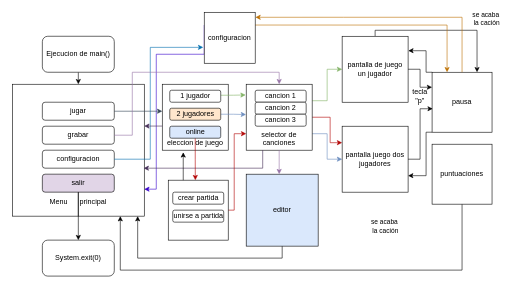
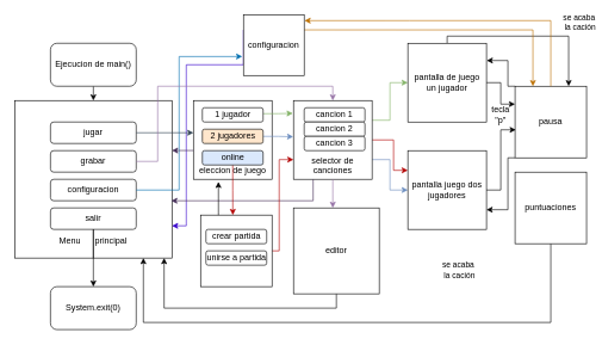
  <mxCell id="0" />
  <mxCell id="1" parent="0" />
  <mxCell id="2" value="System.exit(0)" style="rounded=1;whiteSpace=wrap;html=1;" parent="1" vertex="1"><mxGeometry x="70" y="400" width="120" height="60" as="geometry" /></mxCell>
  <mxCell id="3" style="edgeStyle=orthogonalEdgeStyle;rounded=0;orthogonalLoop=1;jettySize=auto;html=1;exitX=0.5;exitY=1;exitDx=0;exitDy=0;entryX=0.5;entryY=0;entryDx=0;entryDy=0;" parent="1" source="4" target="7" edge="1"><mxGeometry relative="1" as="geometry" /></mxCell>
  <mxCell id="4" value="Ejecucion de main()" style="rounded=1;whiteSpace=wrap;html=1;" parent="1" vertex="1"><mxGeometry x="70" y="60" width="120" height="60" as="geometry" /></mxCell>
  <mxCell id="5" value="" style="group" parent="1" vertex="1" connectable="0"><mxGeometry x="20" y="140" width="220" height="220" as="geometry" /></mxCell>
  <mxCell id="6" style="edgeStyle=orthogonalEdgeStyle;rounded=0;orthogonalLoop=1;jettySize=auto;html=1;exitX=0.5;exitY=1;exitDx=0;exitDy=0;entryX=0.5;entryY=1;entryDx=0;entryDy=0;" edge="1" parent="5" source="7" target="11"><mxGeometry relative="1" as="geometry" /></mxCell>
  <mxCell id="7" value="&lt;div&gt;&lt;br&gt;&lt;/div&gt;&lt;div&gt;&lt;br&gt;&lt;/div&gt;&lt;div&gt;&lt;br&gt;&lt;/div&gt;&lt;div&gt;&lt;br&gt;&lt;/div&gt;&lt;div&gt;&lt;br&gt;&lt;/div&gt;&lt;div&gt;&lt;br&gt;&lt;/div&gt;&lt;div&gt;&lt;br&gt;&lt;/div&gt;&lt;div&gt;&lt;br&gt;&lt;/div&gt;&lt;div&gt;&lt;br&gt;&lt;/div&gt;&lt;div&gt;&lt;br&gt;&lt;/div&gt;&lt;div&gt;&lt;br&gt;&lt;/div&gt;&lt;div&gt;&lt;br&gt;&lt;/div&gt;&lt;div&gt;Menu&amp;nbsp; &amp;nbsp; &amp;nbsp; principal&lt;br&gt;&lt;/div&gt;" style="whiteSpace=wrap;html=1;aspect=fixed;" parent="5" vertex="1"><mxGeometry width="220" height="220" as="geometry" /></mxCell>
  <mxCell id="8" value="&lt;div&gt;jugar&lt;/div&gt;" style="rounded=1;whiteSpace=wrap;html=1;" parent="5" vertex="1"><mxGeometry x="50" y="30" width="120" height="30" as="geometry" /></mxCell>
  <mxCell id="9" value="grabar" style="rounded=1;whiteSpace=wrap;html=1;" parent="5" vertex="1"><mxGeometry x="50" y="70" width="120" height="30" as="geometry" /></mxCell>
  <mxCell id="10" value="configuracion" style="rounded=1;whiteSpace=wrap;html=1;" parent="5" vertex="1"><mxGeometry x="50" y="110" width="120" height="30" as="geometry" /></mxCell>
- <mxCell id="11" value="salir" style="rounded=1;whiteSpace=wrap;html=1;fillColor=#e1d5e7;" parent="5" vertex="1"><mxGeometry x="50" y="150" width="120" height="30" as="geometry" /></mxCell>
+ <mxCell id="11" value="salir" style="rounded=1;whiteSpace=wrap;html=1;" parent="5" vertex="1"><mxGeometry x="50" y="150" width="120" height="30" as="geometry" /></mxCell>
  <mxCell id="12" style="edgeStyle=orthogonalEdgeStyle;rounded=0;orthogonalLoop=1;jettySize=auto;html=1;exitX=0.5;exitY=1;exitDx=0;exitDy=0;entryX=0.5;entryY=0;entryDx=0;entryDy=0;" parent="1" source="7" target="2" edge="1"><mxGeometry relative="1" as="geometry"><Array as="points"><mxPoint x="130" y="320" /><mxPoint x="130" y="320" /></Array></mxGeometry></mxCell>
  <mxCell id="13" value="&lt;div&gt;&lt;br&gt;&lt;/div&gt;&lt;div&gt;&lt;br&gt;&lt;/div&gt;&lt;div&gt;&lt;br&gt;&lt;/div&gt;&lt;div&gt;&lt;br&gt;&lt;/div&gt;&lt;div&gt;&lt;br&gt;&lt;/div&gt;&lt;div&gt;&lt;br&gt;&lt;/div&gt;&lt;div&gt;&lt;span style=&quot;background-color: initial;&quot;&gt;eleccion de juego&lt;/span&gt;&lt;br&gt;&lt;/div&gt;" style="whiteSpace=wrap;html=1;aspect=fixed;" parent="1" vertex="1"><mxGeometry x="270" y="140" width="110" height="110" as="geometry" /></mxCell>
  <mxCell id="14" style="edgeStyle=orthogonalEdgeStyle;rounded=0;orthogonalLoop=1;jettySize=auto;html=1;exitX=1;exitY=0.25;exitDx=0;exitDy=0;entryX=0;entryY=0.5;entryDx=0;entryDy=0;fillColor=#d5e8d4;strokeColor=#82b366;" parent="1" source="17" target="21" edge="1"><mxGeometry relative="1" as="geometry" /></mxCell>
  <mxCell id="15" style="edgeStyle=orthogonalEdgeStyle;rounded=0;orthogonalLoop=1;jettySize=auto;html=1;exitX=1;exitY=0.75;exitDx=0;exitDy=0;entryX=0;entryY=0.5;entryDx=0;entryDy=0;fillColor=#dae8fc;strokeColor=#6c8ebf;" parent="1" source="17" target="22" edge="1"><mxGeometry relative="1" as="geometry" /></mxCell>
  <mxCell id="16" style="edgeStyle=orthogonalEdgeStyle;rounded=0;orthogonalLoop=1;jettySize=auto;html=1;exitX=1;exitY=0.5;exitDx=0;exitDy=0;entryX=0;entryY=0.25;entryDx=0;entryDy=0;fillColor=#e51400;strokeColor=#B20000;" edge="1" parent="1" source="17" target="22"><mxGeometry relative="1" as="geometry"><Array as="points"><mxPoint x="550" y="195" /><mxPoint x="550" y="238" /></Array></mxGeometry></mxCell>
  <mxCell id="17" value="&lt;div&gt;&lt;br&gt;&lt;/div&gt;&lt;div&gt;&lt;br&gt;&lt;/div&gt;&lt;div&gt;&lt;br&gt;&lt;/div&gt;&lt;div&gt;&lt;br&gt;&lt;/div&gt;&lt;div&gt;&lt;br&gt;&lt;/div&gt;selector de canciones" style="whiteSpace=wrap;html=1;aspect=fixed;" parent="1" vertex="1"><mxGeometry x="410" y="140" width="110" height="110" as="geometry" /></mxCell>
  <mxCell id="18" style="edgeStyle=orthogonalEdgeStyle;rounded=0;orthogonalLoop=1;jettySize=auto;html=1;exitX=0.5;exitY=0;exitDx=0;exitDy=0;entryX=0.75;entryY=0;entryDx=0;entryDy=0;" edge="1" parent="1" source="21" target="31"><mxGeometry relative="1" as="geometry"><Array as="points"><mxPoint x="625" y="50" /><mxPoint x="795" y="50" /></Array></mxGeometry></mxCell>
  <mxCell id="19" value="se acaba&amp;nbsp;&lt;div&gt;la cación&lt;/div&gt;" style="edgeLabel;html=1;align=center;verticalAlign=middle;resizable=0;points=[];" vertex="1" connectable="0" parent="18"><mxGeometry x="0.409" y="-2" relative="1" as="geometry"><mxPoint x="19" y="-22" as="offset" /></mxGeometry></mxCell>
  <mxCell id="20" style="edgeStyle=orthogonalEdgeStyle;rounded=0;orthogonalLoop=1;jettySize=auto;html=1;exitX=1;exitY=0.5;exitDx=0;exitDy=0;entryX=0;entryY=0.25;entryDx=0;entryDy=0;" edge="1" parent="1" source="21" target="31"><mxGeometry relative="1" as="geometry" /></mxCell>
  <mxCell id="21" value="&lt;div&gt;pantalla de juego&lt;/div&gt;un jugador" style="whiteSpace=wrap;html=1;aspect=fixed;" parent="1" vertex="1"><mxGeometry x="570" y="60" width="110" height="110" as="geometry" /></mxCell>
  <mxCell id="22" value="pantalla juego dos jugadores" style="whiteSpace=wrap;html=1;aspect=fixed;" parent="1" vertex="1"><mxGeometry x="570" y="210" width="110" height="110" as="geometry" /></mxCell>
  <mxCell id="23" style="edgeStyle=orthogonalEdgeStyle;rounded=0;orthogonalLoop=1;jettySize=auto;html=1;exitX=0;exitY=0.25;exitDx=0;exitDy=0;fillColor=#6a00ff;strokeColor=#3700CC;" parent="1" source="25" edge="1"><mxGeometry relative="1" as="geometry"><mxPoint x="240" y="315" as="targetPoint" /><Array as="points"><mxPoint x="340" y="90" /><mxPoint x="260" y="90" /><mxPoint x="260" y="315" /></Array></mxGeometry></mxCell>
  <mxCell id="24" style="edgeStyle=orthogonalEdgeStyle;rounded=0;orthogonalLoop=1;jettySize=auto;html=1;exitX=1;exitY=0.25;exitDx=0;exitDy=0;entryX=0.25;entryY=0;entryDx=0;entryDy=0;fillColor=#f0a30a;strokeColor=#BD7000;" parent="1" source="25" target="31" edge="1"><mxGeometry relative="1" as="geometry" /></mxCell>
  <mxCell id="25" value="configuracion" style="whiteSpace=wrap;html=1;aspect=fixed;" parent="1" vertex="1"><mxGeometry x="340" y="20" width="85" height="85" as="geometry" /></mxCell>
  <mxCell id="26" style="edgeStyle=orthogonalEdgeStyle;rounded=0;orthogonalLoop=1;jettySize=auto;html=1;exitX=1;exitY=0.5;exitDx=0;exitDy=0;fillColor=#1ba1e2;strokeColor=#006EAF;entryX=-0.02;entryY=0.688;entryDx=0;entryDy=0;entryPerimeter=0;" parent="1" source="10" target="25" edge="1"><mxGeometry relative="1" as="geometry"><Array as="points"><mxPoint x="250" y="265" /><mxPoint x="250" y="78" /></Array><mxPoint x="320" y="79" as="targetPoint" /></mxGeometry></mxCell>
  <mxCell id="27" style="edgeStyle=orthogonalEdgeStyle;rounded=0;orthogonalLoop=1;jettySize=auto;html=1;exitX=1;exitY=0.5;exitDx=0;exitDy=0;entryX=0;entryY=0.409;entryDx=0;entryDy=0;entryPerimeter=0;fillColor=#647687;strokeColor=#314354;" parent="1" source="8" target="13" edge="1"><mxGeometry relative="1" as="geometry" /></mxCell>
  <mxCell id="28" style="edgeStyle=orthogonalEdgeStyle;rounded=0;orthogonalLoop=1;jettySize=auto;html=1;exitX=0.999;exitY=0.417;exitDx=0;exitDy=0;entryX=-0.009;entryY=0.162;entryDx=0;entryDy=0;entryPerimeter=0;fillColor=#d5e8d4;strokeColor=#82b366;exitPerimeter=0;" parent="1" source="45" target="17" edge="1"><mxGeometry relative="1" as="geometry"><mxPoint x="367.5" y="157.5" as="sourcePoint" /></mxGeometry></mxCell>
  <mxCell id="29" style="edgeStyle=orthogonalEdgeStyle;rounded=0;orthogonalLoop=1;jettySize=auto;html=1;entryX=-0.003;entryY=0.46;entryDx=0;entryDy=0;fillColor=#dae8fc;strokeColor=#6c8ebf;entryPerimeter=0;exitX=1;exitY=0.5;exitDx=0;exitDy=0;" parent="1" source="44" target="17" edge="1"><mxGeometry relative="1" as="geometry"><mxPoint x="370" y="190" as="sourcePoint" /></mxGeometry></mxCell>
  <mxCell id="30" style="edgeStyle=orthogonalEdgeStyle;rounded=0;orthogonalLoop=1;jettySize=auto;html=1;exitX=0;exitY=1;exitDx=0;exitDy=0;entryX=1;entryY=0.75;entryDx=0;entryDy=0;" edge="1" parent="1" source="31" target="22"><mxGeometry relative="1" as="geometry"><Array as="points"><mxPoint x="710" y="220" /><mxPoint x="710" y="293" /></Array></mxGeometry></mxCell>
  <mxCell id="31" value="pausa" style="whiteSpace=wrap;html=1;aspect=fixed;" parent="1" vertex="1"><mxGeometry x="720" y="120" width="100" height="100" as="geometry" /></mxCell>
  <mxCell id="32" style="edgeStyle=orthogonalEdgeStyle;rounded=0;orthogonalLoop=1;jettySize=auto;html=1;exitX=0.5;exitY=1;exitDx=0;exitDy=0;" parent="1" source="33" target="7" edge="1"><mxGeometry relative="1" as="geometry"><mxPoint x="230" y="430" as="targetPoint" /><Array as="points"><mxPoint x="470" y="430" /><mxPoint x="229" y="430" /></Array></mxGeometry></mxCell>
- <mxCell id="33" value="editor" style="whiteSpace=wrap;html=1;aspect=fixed;fillColor=#dae8fc;" parent="1" vertex="1"><mxGeometry x="410" y="290" width="120" height="120" as="geometry" /></mxCell>
+ <mxCell id="33" value="editor" style="whiteSpace=wrap;html=1;aspect=fixed;" parent="1" vertex="1"><mxGeometry x="410" y="290" width="120" height="120" as="geometry" /></mxCell>
  <mxCell id="34" style="edgeStyle=orthogonalEdgeStyle;rounded=0;orthogonalLoop=1;jettySize=auto;html=1;fillColor=#e1d5e7;strokeColor=#9673a6;" parent="1" source="17" edge="1"><mxGeometry relative="1" as="geometry"><mxPoint x="465" y="290" as="targetPoint" /></mxGeometry></mxCell>
  <mxCell id="35" style="edgeStyle=orthogonalEdgeStyle;rounded=0;orthogonalLoop=1;jettySize=auto;html=1;exitX=1;exitY=0.5;exitDx=0;exitDy=0;entryX=0.5;entryY=0;entryDx=0;entryDy=0;fillColor=#e1d5e7;strokeColor=#9673a6;" parent="1" source="9" target="17" edge="1"><mxGeometry relative="1" as="geometry"><Array as="points"><mxPoint x="220" y="225" /><mxPoint x="220" y="120" /><mxPoint x="465" y="120" /></Array></mxGeometry></mxCell>
  <mxCell id="36" style="edgeStyle=orthogonalEdgeStyle;rounded=0;orthogonalLoop=1;jettySize=auto;html=1;exitX=0.5;exitY=1;exitDx=0;exitDy=0;" parent="1" source="37" target="7" edge="1"><mxGeometry relative="1" as="geometry"><mxPoint x="210" y="550" as="targetPoint" /><Array as="points"><mxPoint x="770" y="450" /><mxPoint x="200" y="450" /></Array></mxGeometry></mxCell>
  <mxCell id="37" value="puntuaciones" style="whiteSpace=wrap;html=1;aspect=fixed;" parent="1" vertex="1"><mxGeometry x="720" y="240" width="100" height="100" as="geometry" /></mxCell>
  <mxCell id="38" style="edgeStyle=orthogonalEdgeStyle;rounded=0;orthogonalLoop=1;jettySize=auto;html=1;exitX=0.5;exitY=0;exitDx=0;exitDy=0;entryX=1.005;entryY=0.098;entryDx=0;entryDy=0;entryPerimeter=0;fillColor=#f0a30a;strokeColor=#BD7000;" parent="1" source="31" target="25" edge="1"><mxGeometry relative="1" as="geometry" /></mxCell>
  <mxCell id="39" value="cancion 1" style="rounded=1;whiteSpace=wrap;html=1;" parent="1" vertex="1"><mxGeometry x="425" y="150" width="85" height="20" as="geometry" /></mxCell>
  <mxCell id="40" value="cancion 2" style="rounded=1;whiteSpace=wrap;html=1;" parent="1" vertex="1"><mxGeometry x="425" y="170" width="85" height="20" as="geometry" /></mxCell>
  <mxCell id="41" value="cancion 3" style="rounded=1;whiteSpace=wrap;html=1;" parent="1" vertex="1"><mxGeometry x="425" y="190" width="85" height="20" as="geometry" /></mxCell>
  <mxCell id="42" style="edgeStyle=orthogonalEdgeStyle;rounded=0;orthogonalLoop=1;jettySize=auto;html=1;fillColor=#76608a;strokeColor=#432D57;" parent="1" edge="1"><mxGeometry relative="1" as="geometry"><mxPoint x="270" y="209.77" as="sourcePoint" /><mxPoint x="240" y="209.77" as="targetPoint" /></mxGeometry></mxCell>
  <mxCell id="43" style="edgeStyle=orthogonalEdgeStyle;rounded=0;orthogonalLoop=1;jettySize=auto;html=1;fillColor=#76608a;strokeColor=#432D57;exitX=0.25;exitY=1;exitDx=0;exitDy=0;" parent="1" source="17" edge="1"><mxGeometry relative="1" as="geometry"><mxPoint x="320" y="289.71" as="sourcePoint" /><mxPoint x="239" y="280" as="targetPoint" /><Array as="points"><mxPoint x="438" y="280" /><mxPoint x="239" y="280" /></Array></mxGeometry></mxCell>
  <mxCell id="44" value="2 jugadores" style="rounded=1;whiteSpace=wrap;html=1;fillColor=#ffe6cc;" vertex="1" parent="1"><mxGeometry x="282.5" y="180" width="85" height="20" as="geometry" /></mxCell>
  <mxCell id="45" value="1 jugador" style="rounded=1;whiteSpace=wrap;html=1;" vertex="1" parent="1"><mxGeometry x="282.5" y="150" width="85" height="20" as="geometry" /></mxCell>
  <mxCell id="46" style="edgeStyle=orthogonalEdgeStyle;rounded=0;orthogonalLoop=1;jettySize=auto;html=1;exitX=0.5;exitY=1;exitDx=0;exitDy=0;fillColor=#e51400;strokeColor=#B20000;" edge="1" parent="1" source="47"><mxGeometry relative="1" as="geometry"><mxPoint x="325.138" y="300" as="targetPoint" /></mxGeometry></mxCell>
  <mxCell id="47" value="online" style="rounded=1;whiteSpace=wrap;html=1;fillColor=#dae8fc;" vertex="1" parent="1"><mxGeometry x="282.5" y="210" width="85" height="20" as="geometry" /></mxCell>
  <mxCell id="48" style="edgeStyle=orthogonalEdgeStyle;rounded=0;orthogonalLoop=1;jettySize=auto;html=1;exitX=1;exitY=0.5;exitDx=0;exitDy=0;entryX=0;entryY=0.75;entryDx=0;entryDy=0;fillColor=#e51400;strokeColor=#B20000;" edge="1" parent="1" source="49" target="17"><mxGeometry relative="1" as="geometry"><Array as="points"><mxPoint x="390" y="350" /><mxPoint x="390" y="223" /></Array></mxGeometry></mxCell>
  <mxCell id="49" value="&lt;div&gt;&lt;br&gt;&lt;/div&gt;&lt;div&gt;&lt;br&gt;&lt;/div&gt;&lt;div&gt;&lt;br&gt;&lt;/div&gt;&lt;div&gt;&lt;br&gt;&lt;/div&gt;&lt;div&gt;&lt;br&gt;&lt;/div&gt;" style="whiteSpace=wrap;html=1;aspect=fixed;" vertex="1" parent="1"><mxGeometry x="280" y="300" width="100" height="100" as="geometry" /></mxCell>
  <mxCell id="50" value="crear partida" style="rounded=1;whiteSpace=wrap;html=1;" vertex="1" parent="1"><mxGeometry x="287.5" y="320" width="85" height="20" as="geometry" /></mxCell>
  <mxCell id="51" value="unirse a partida" style="rounded=1;whiteSpace=wrap;html=1;" vertex="1" parent="1"><mxGeometry x="287.5" y="350" width="85" height="20" as="geometry" /></mxCell>
  <mxCell id="52" style="edgeStyle=orthogonalEdgeStyle;rounded=0;orthogonalLoop=1;jettySize=auto;html=1;exitX=0.25;exitY=0;exitDx=0;exitDy=0;entryX=0.318;entryY=1.032;entryDx=0;entryDy=0;entryPerimeter=0;" edge="1" parent="1" source="49" target="13"><mxGeometry relative="1" as="geometry" /></mxCell>
  <mxCell id="53" style="edgeStyle=orthogonalEdgeStyle;rounded=0;orthogonalLoop=1;jettySize=auto;html=1;exitX=0;exitY=0;exitDx=0;exitDy=0;entryX=1.003;entryY=0.219;entryDx=0;entryDy=0;entryPerimeter=0;" edge="1" parent="1" source="31" target="21"><mxGeometry relative="1" as="geometry"><Array as="points"><mxPoint x="710" y="120" /><mxPoint x="710" y="84" /></Array></mxGeometry></mxCell>
  <mxCell id="54" value="se acaba&amp;nbsp;&lt;div&gt;la cación&lt;/div&gt;" style="edgeLabel;html=1;align=center;verticalAlign=middle;resizable=0;points=[];" vertex="1" connectable="0" parent="1"><mxGeometry x="659.997" y="230.004" as="geometry"><mxPoint x="-18" y="146" as="offset" /></mxGeometry></mxCell>
  <mxCell id="55" value="tecla &quot;p&quot;" style="text;html=1;align=center;verticalAlign=middle;whiteSpace=wrap;rounded=0;" vertex="1" parent="1"><mxGeometry x="680" y="145" width="40" height="30" as="geometry" /></mxCell>
  <mxCell id="56" style="edgeStyle=orthogonalEdgeStyle;rounded=0;orthogonalLoop=1;jettySize=auto;html=1;exitX=1;exitY=0.5;exitDx=0;exitDy=0;entryX=0.011;entryY=0.609;entryDx=0;entryDy=0;entryPerimeter=0;" edge="1" parent="1" source="22" target="31"><mxGeometry relative="1" as="geometry" /></mxCell>
